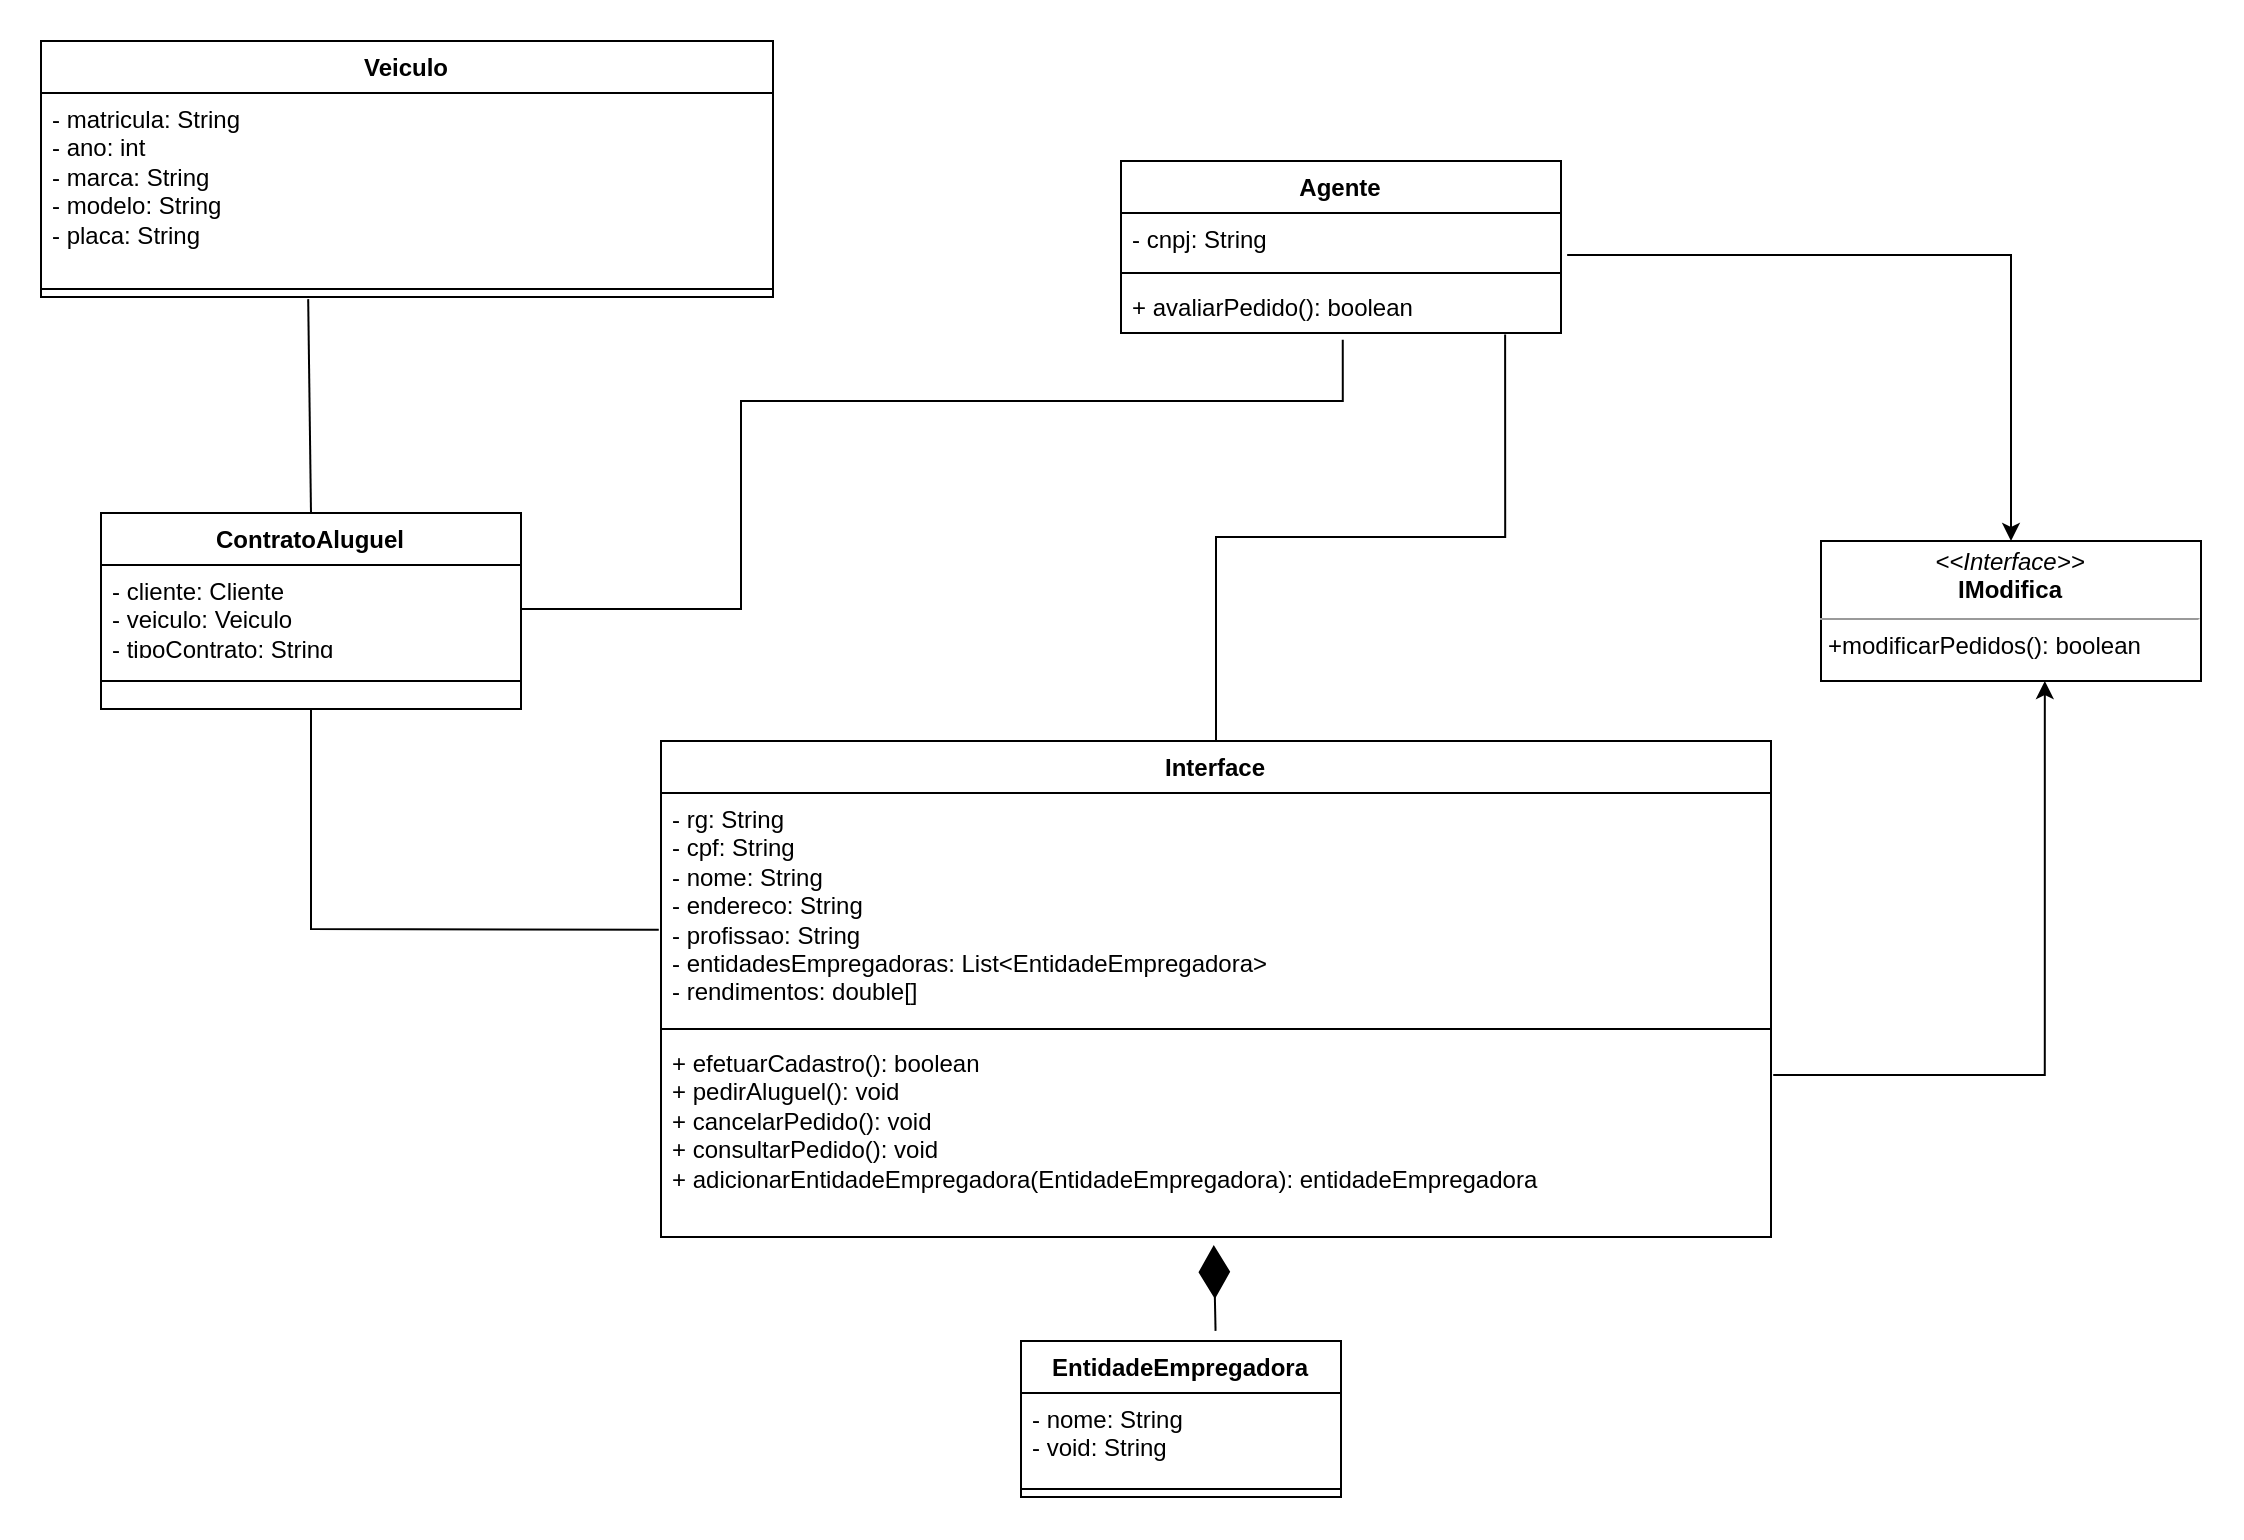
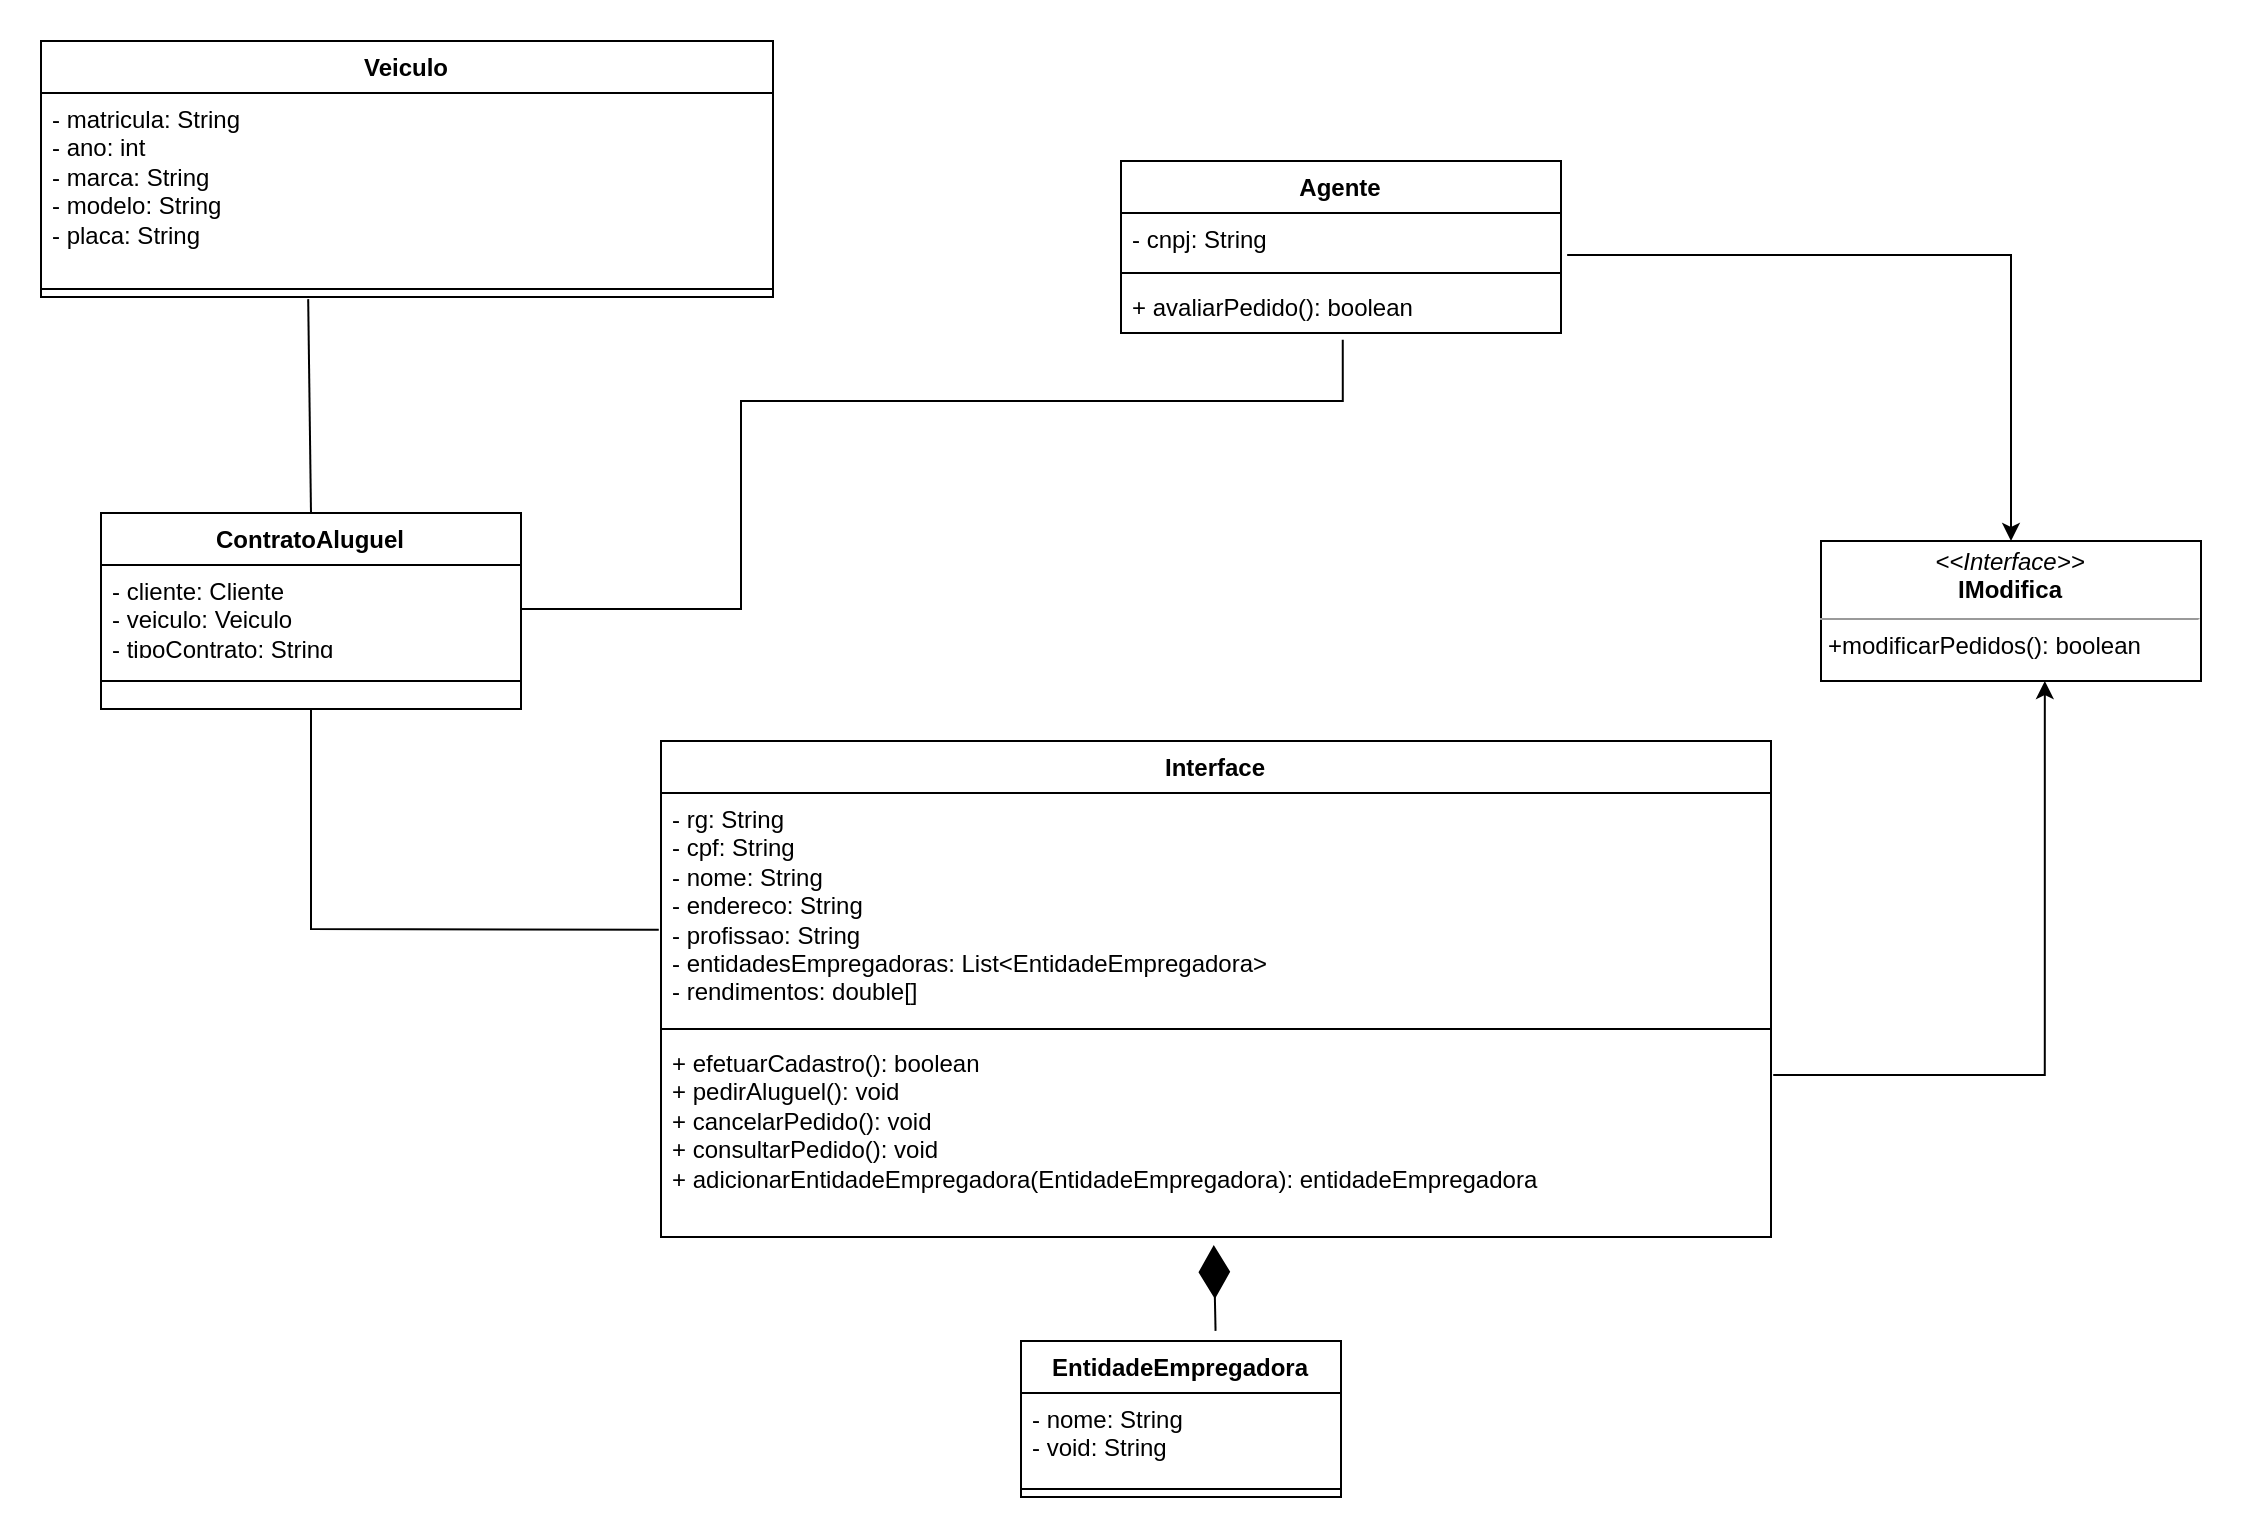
  <mxCell id="0" />
  <mxCell id="1" parent="0" />
  <mxCell id="2" style="edgeStyle=orthogonalEdgeStyle;rounded=0;orthogonalLoop=1;jettySize=auto;html=1;entryX=0.589;entryY=1;entryDx=0;entryDy=0;exitX=1.002;exitY=0.19;exitDx=0;exitDy=0;exitPerimeter=0;entryPerimeter=0;" parent="1" source="7" target="25" edge="1"><mxGeometry relative="1" as="geometry"><mxPoint x="577.92" y="178.56" as="targetPoint" /><Array as="points"><mxPoint x="1022" y="537" /></Array></mxGeometry></mxCell>
- <mxCell id="3" style="edgeStyle=orthogonalEdgeStyle;rounded=0;orthogonalLoop=1;jettySize=auto;html=1;entryX=0.873;entryY=1.027;entryDx=0;entryDy=0;entryPerimeter=0;endArrow=none;endFill=0;endSize=16;" edge="1" parent="1" source="4" target="12"><mxGeometry relative="1" as="geometry" /></mxCell>
  <mxCell id="4" value="Interface" style="swimlane;fontStyle=1;align=center;verticalAlign=top;childLayout=stackLayout;horizontal=1;startSize=26;horizontalStack=0;resizeParent=1;resizeParentMax=0;resizeLast=0;collapsible=1;marginBottom=0;whiteSpace=wrap;html=1;" parent="1" vertex="1"><mxGeometry x="330" y="370" width="555" height="248" as="geometry" /></mxCell>
  <mxCell id="5" value="- rg: String&lt;br style=&quot;border-color: var(--border-color);&quot;&gt;- cpf: String&lt;br style=&quot;border-color: var(--border-color);&quot;&gt;- nome: String&lt;br style=&quot;border-color: var(--border-color);&quot;&gt;- endereco: String&lt;br&gt;- profissao: String&lt;br&gt;- entidadesEmpregadoras: List&amp;lt;EntidadeEmpregadora&amp;gt;&lt;br&gt;- rendimentos: double[]" style="text;strokeColor=none;fillColor=none;align=left;verticalAlign=top;spacingLeft=4;spacingRight=4;overflow=hidden;rotatable=0;points=[[0,0.5],[1,0.5]];portConstraint=eastwest;whiteSpace=wrap;html=1;" parent="4" vertex="1"><mxGeometry y="26" width="555" height="114" as="geometry" /></mxCell>
  <mxCell id="6" value="" style="line;strokeWidth=1;fillColor=none;align=left;verticalAlign=middle;spacingTop=-1;spacingLeft=3;spacingRight=3;rotatable=0;labelPosition=right;points=[];portConstraint=eastwest;strokeColor=inherit;" parent="4" vertex="1"><mxGeometry y="140" width="555" height="8" as="geometry" /></mxCell>
  <mxCell id="7" value="+ efetuarCadastro(): boolean&lt;br&gt;+ pedirAluguel(): void&lt;br&gt;+ cancelarPedido(): void&lt;br&gt;+ consultarPedido(): void&lt;br&gt;+ adicionarEntidadeEmpregadora(EntidadeEmpregadora): entidadeEmpregadora" style="text;strokeColor=none;fillColor=none;align=left;verticalAlign=top;spacingLeft=4;spacingRight=4;overflow=hidden;rotatable=0;points=[[0,0.5],[1,0.5]];portConstraint=eastwest;whiteSpace=wrap;html=1;" parent="4" vertex="1"><mxGeometry y="148" width="555" height="100" as="geometry" /></mxCell>
  <mxCell id="8" style="edgeStyle=orthogonalEdgeStyle;rounded=0;orthogonalLoop=1;jettySize=auto;html=1;endArrow=none;endFill=0;endSize=18;exitX=0.504;exitY=1.131;exitDx=0;exitDy=0;exitPerimeter=0;entryX=1;entryY=0.5;entryDx=0;entryDy=0;" edge="1" parent="1" source="12" target="21"><mxGeometry relative="1" as="geometry"><mxPoint x="400" y="340" as="targetPoint" /><Array as="points"><mxPoint x="671" y="200" /><mxPoint x="370" y="200" /><mxPoint x="370" y="304" /></Array></mxGeometry></mxCell>
  <mxCell id="9" value="Agente" style="swimlane;fontStyle=1;align=center;verticalAlign=top;childLayout=stackLayout;horizontal=1;startSize=26;horizontalStack=0;resizeParent=1;resizeParentMax=0;resizeLast=0;collapsible=1;marginBottom=0;whiteSpace=wrap;html=1;" parent="1" vertex="1"><mxGeometry x="560" y="80" width="220" height="86" as="geometry" /></mxCell>
  <mxCell id="10" value="- cnpj: String" style="text;strokeColor=none;fillColor=none;align=left;verticalAlign=top;spacingLeft=4;spacingRight=4;overflow=hidden;rotatable=0;points=[[0,0.5],[1,0.5]];portConstraint=eastwest;whiteSpace=wrap;html=1;" parent="9" vertex="1"><mxGeometry y="26" width="220" height="26" as="geometry" /></mxCell>
  <mxCell id="11" value="" style="line;strokeWidth=1;fillColor=none;align=left;verticalAlign=middle;spacingTop=-1;spacingLeft=3;spacingRight=3;rotatable=0;labelPosition=right;points=[];portConstraint=eastwest;strokeColor=inherit;" parent="9" vertex="1"><mxGeometry y="52" width="220" height="8" as="geometry" /></mxCell>
  <mxCell id="12" value="+ avaliarPedido(): boolean" style="text;strokeColor=none;fillColor=none;align=left;verticalAlign=top;spacingLeft=4;spacingRight=4;overflow=hidden;rotatable=0;points=[[0,0.5],[1,0.5]];portConstraint=eastwest;whiteSpace=wrap;html=1;" parent="9" vertex="1"><mxGeometry y="60" width="220" height="26" as="geometry" /></mxCell>
  <mxCell id="13" style="edgeStyle=orthogonalEdgeStyle;rounded=0;orthogonalLoop=1;jettySize=auto;html=1;exitX=1.014;exitY=0.808;exitDx=0;exitDy=0;exitPerimeter=0;" parent="1" source="10" target="25" edge="1"><mxGeometry relative="1" as="geometry"><mxPoint x="790" y="230" as="sourcePoint" /><mxPoint x="1032.5" y="253.01" as="targetPoint" /><Array as="points"><mxPoint x="1005" y="127" /></Array></mxGeometry></mxCell>
  <mxCell id="14" value="EntidadeEmpregadora" style="swimlane;fontStyle=1;align=center;verticalAlign=top;childLayout=stackLayout;horizontal=1;startSize=26;horizontalStack=0;resizeParent=1;resizeParentMax=0;resizeLast=0;collapsible=1;marginBottom=0;whiteSpace=wrap;html=1;" parent="1" vertex="1"><mxGeometry x="510" y="670" width="160" height="78" as="geometry" /></mxCell>
  <mxCell id="15" value="- nome: String&lt;br&gt;- void: String" style="text;strokeColor=none;fillColor=none;align=left;verticalAlign=top;spacingLeft=4;spacingRight=4;overflow=hidden;rotatable=0;points=[[0,0.5],[1,0.5]];portConstraint=eastwest;whiteSpace=wrap;html=1;" parent="14" vertex="1"><mxGeometry y="26" width="160" height="44" as="geometry" /></mxCell>
  <mxCell id="16" value="" style="line;strokeWidth=1;fillColor=none;align=left;verticalAlign=middle;spacingTop=-1;spacingLeft=3;spacingRight=3;rotatable=0;labelPosition=right;points=[];portConstraint=eastwest;strokeColor=inherit;" parent="14" vertex="1"><mxGeometry y="70" width="160" height="8" as="geometry" /></mxCell>
  <mxCell id="17" value="Veiculo" style="swimlane;fontStyle=1;align=center;verticalAlign=top;childLayout=stackLayout;horizontal=1;startSize=26;horizontalStack=0;resizeParent=1;resizeParentMax=0;resizeLast=0;collapsible=1;marginBottom=0;whiteSpace=wrap;html=1;" parent="1" vertex="1"><mxGeometry x="20" y="20" width="366" height="128" as="geometry" /></mxCell>
  <mxCell id="18" value="- matricula: String&lt;br&gt;- ano: int&lt;br&gt;- marca: String&lt;br&gt;- modelo: String&lt;br&gt;- placa: String" style="text;strokeColor=none;fillColor=none;align=left;verticalAlign=top;spacingLeft=4;spacingRight=4;overflow=hidden;rotatable=0;points=[[0,0.5],[1,0.5]];portConstraint=eastwest;whiteSpace=wrap;html=1;" parent="17" vertex="1"><mxGeometry y="26" width="366" height="94" as="geometry" /></mxCell>
  <mxCell id="19" value="" style="line;strokeWidth=1;fillColor=none;align=left;verticalAlign=middle;spacingTop=-1;spacingLeft=3;spacingRight=3;rotatable=0;labelPosition=right;points=[];portConstraint=eastwest;strokeColor=inherit;" parent="17" vertex="1"><mxGeometry y="120" width="366" height="8" as="geometry" /></mxCell>
  <mxCell id="20" value="ContratoAluguel" style="swimlane;fontStyle=1;align=center;verticalAlign=top;childLayout=stackLayout;horizontal=1;startSize=26;horizontalStack=0;resizeParent=1;resizeParentMax=0;resizeLast=0;collapsible=1;marginBottom=0;whiteSpace=wrap;html=1;" parent="1" vertex="1"><mxGeometry x="50" y="256" width="210" height="98" as="geometry" /></mxCell>
  <mxCell id="21" value="- cliente: Cliente&lt;br&gt;- veiculo: Veiculo&lt;br&gt;- tipoContrato: String" style="text;strokeColor=none;fillColor=none;align=left;verticalAlign=top;spacingLeft=4;spacingRight=4;overflow=hidden;rotatable=0;points=[[0,0.5],[1,0.5]];portConstraint=eastwest;whiteSpace=wrap;html=1;" parent="20" vertex="1"><mxGeometry y="26" width="210" height="44" as="geometry" /></mxCell>
  <mxCell id="22" value="" style="line;strokeWidth=1;fillColor=none;align=left;verticalAlign=middle;spacingTop=-1;spacingLeft=3;spacingRight=3;rotatable=0;labelPosition=right;points=[];portConstraint=eastwest;strokeColor=inherit;" parent="20" vertex="1"><mxGeometry y="70" width="210" height="28" as="geometry" /></mxCell>
  <mxCell id="23" value="" style="endArrow=none;endFill=0;endSize=24;html=1;rounded=0;entryX=0.5;entryY=0;entryDx=0;entryDy=0;exitX=0.365;exitY=1.132;exitDx=0;exitDy=0;exitPerimeter=0;" parent="1" source="19" target="20" edge="1"><mxGeometry width="160" relative="1" as="geometry"><mxPoint x="155" y="150" as="sourcePoint" /><mxPoint x="360" y="220" as="targetPoint" /></mxGeometry></mxCell>
  <mxCell id="24" value="" style="endArrow=none;endFill=0;endSize=24;html=1;rounded=0;entryX=0.5;entryY=1;entryDx=0;entryDy=0;exitX=-0.002;exitY=0.6;exitDx=0;exitDy=0;exitPerimeter=0;" parent="1" source="5" target="20" edge="1"><mxGeometry width="160" relative="1" as="geometry"><mxPoint x="340" y="464" as="sourcePoint" /><mxPoint x="140" y="360" as="targetPoint" /><Array as="points"><mxPoint x="155" y="464" /></Array></mxGeometry></mxCell>
  <mxCell id="25" value="&lt;p style=&quot;margin:0px;margin-top:4px;text-align:center;&quot;&gt;&lt;i&gt;&amp;lt;&amp;lt;Interface&amp;gt;&amp;gt;&lt;/i&gt;&lt;br&gt;&lt;b&gt;IModifica&lt;/b&gt;&lt;/p&gt;&lt;hr size=&quot;1&quot;&gt;&lt;p style=&quot;margin:0px;margin-left:4px;&quot;&gt;+modificarPedidos(): boolean&lt;br&gt;&lt;/p&gt;" style="verticalAlign=top;align=left;overflow=fill;fontSize=12;fontFamily=Helvetica;html=1;whiteSpace=wrap;" vertex="1" parent="1"><mxGeometry x="910" y="270" width="190" height="70" as="geometry" /></mxCell>
  <mxCell id="26" value="" style="endArrow=diamondThin;endFill=1;endSize=24;html=1;rounded=0;exitX=0.608;exitY=-0.065;exitDx=0;exitDy=0;exitPerimeter=0;entryX=0.498;entryY=1.04;entryDx=0;entryDy=0;entryPerimeter=0;" parent="1" source="14" target="7" edge="1"><mxGeometry width="160" relative="1" as="geometry"><mxPoint x="520" y="500" as="sourcePoint" /><mxPoint x="680" y="610" as="targetPoint" /><Array as="points" /></mxGeometry></mxCell>
